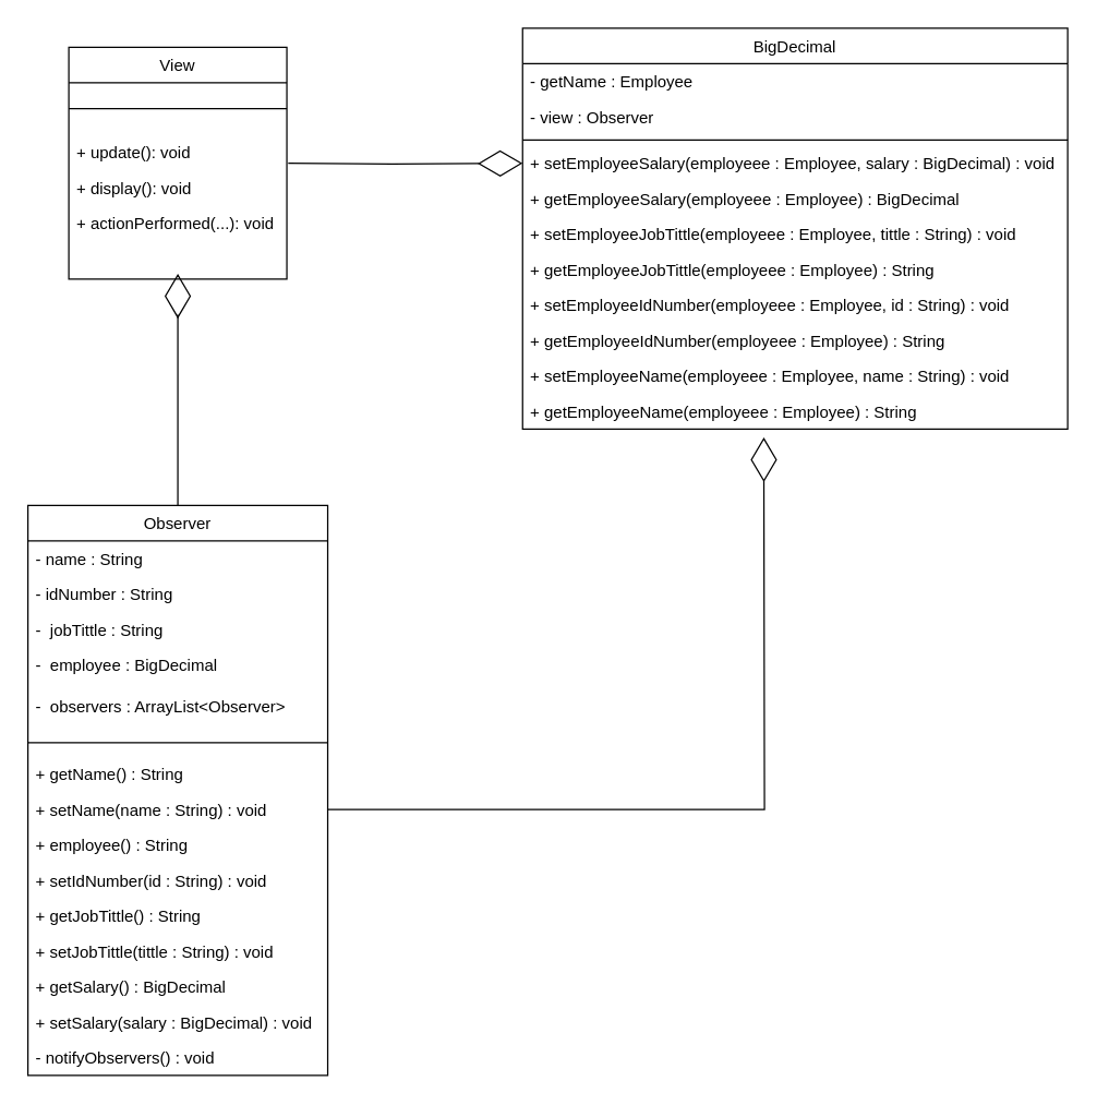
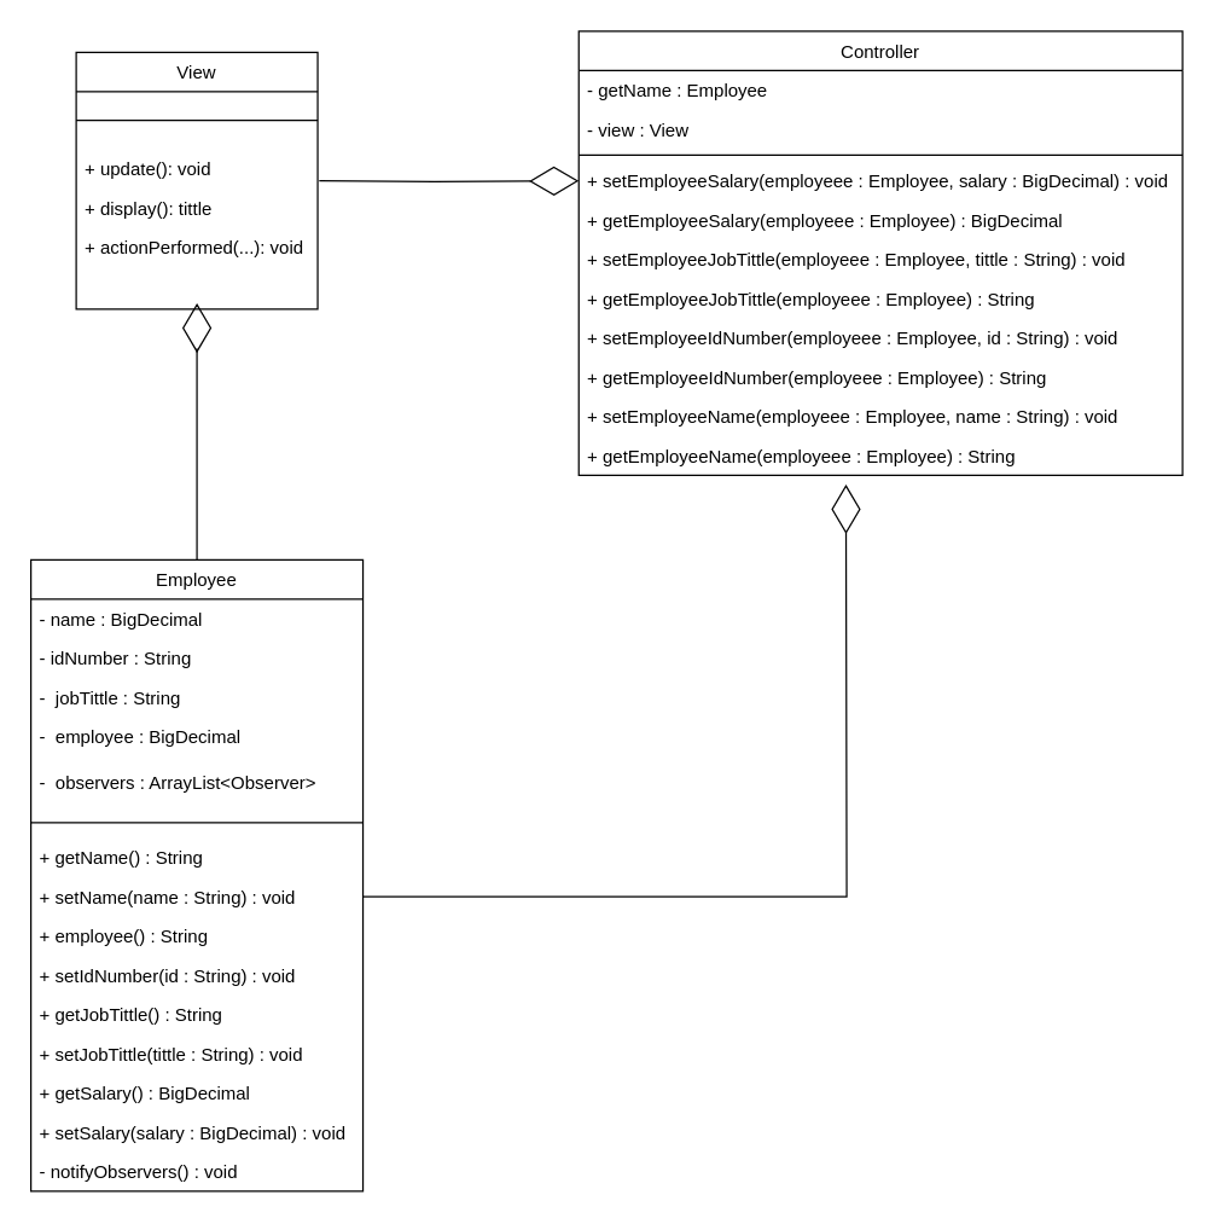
  <mxCell id="0" />
  <mxCell id="1" parent="0" />
  <mxCell id="2" style="edgeStyle=orthogonalEdgeStyle;rounded=0;orthogonalLoop=1;jettySize=auto;html=1;startArrow=none;startFill=0;endArrow=diamondThin;endFill=0;endSize=30;startSize=30;entryX=0;entryY=0.5;entryDx=0;entryDy=0;" edge="1" parent="1" target="29"><mxGeometry relative="1" as="geometry"><mxPoint x="211" y="119" as="sourcePoint" /><mxPoint x="363" y="119" as="targetPoint" /></mxGeometry></mxCell>
  <mxCell id="3" value="View" style="swimlane;fontStyle=0;align=center;verticalAlign=top;childLayout=stackLayout;horizontal=1;startSize=26;horizontalStack=0;resizeParent=1;resizeLast=0;collapsible=1;marginBottom=0;rounded=0;shadow=0;strokeWidth=1;" parent="1" vertex="1"><mxGeometry x="50" y="34" width="160" height="170" as="geometry"><mxRectangle x="230" y="140" width="160" height="26" as="alternateBounds" /></mxGeometry></mxCell>
  <mxCell id="4" value="" style="line;html=1;strokeWidth=1;align=left;verticalAlign=middle;spacingTop=-1;spacingLeft=3;spacingRight=3;rotatable=0;labelPosition=right;points=[];portConstraint=eastwest;" parent="3" vertex="1"><mxGeometry y="26" width="160" height="38" as="geometry" /></mxCell>
  <mxCell id="5" value="+ update(): void" style="text;align=left;verticalAlign=top;spacingLeft=4;spacingRight=4;overflow=hidden;rotatable=0;points=[[0,0.5],[1,0.5]];portConstraint=eastwest;" vertex="1" parent="3"><mxGeometry y="64" width="160" height="26" as="geometry" /></mxCell>
- <mxCell id="6" value="+ display(): void" style="text;align=left;verticalAlign=top;spacingLeft=4;spacingRight=4;overflow=hidden;rotatable=0;points=[[0,0.5],[1,0.5]];portConstraint=eastwest;" vertex="1" parent="3"><mxGeometry y="90" width="160" height="26" as="geometry" /></mxCell>
+ <mxCell id="6" value="+ display(): tittle" style="text;align=left;verticalAlign=top;spacingLeft=4;spacingRight=4;overflow=hidden;rotatable=0;points=[[0,0.5],[1,0.5]];portConstraint=eastwest;" vertex="1" parent="3"><mxGeometry y="90" width="160" height="26" as="geometry" /></mxCell>
  <mxCell id="7" value="+ actionPerformed(...): void" style="text;align=left;verticalAlign=top;spacingLeft=4;spacingRight=4;overflow=hidden;rotatable=0;points=[[0,0.5],[1,0.5]];portConstraint=eastwest;" vertex="1" parent="3"><mxGeometry y="116" width="160" height="26" as="geometry" /></mxCell>
  <mxCell id="8" style="edgeStyle=orthogonalEdgeStyle;rounded=0;orthogonalLoop=1;jettySize=auto;html=1;startArrow=none;startFill=0;endArrow=diamondThin;endFill=0;startSize=30;endSize=30;" edge="1" parent="1" source="9"><mxGeometry relative="1" as="geometry"><mxPoint x="130" y="200" as="targetPoint" /><Array as="points"><mxPoint x="130" y="230" /><mxPoint x="130" y="230" /></Array></mxGeometry></mxCell>
- <mxCell id="9" value="Observer" style="swimlane;fontStyle=0;align=center;verticalAlign=top;childLayout=stackLayout;horizontal=1;startSize=26;horizontalStack=0;resizeParent=1;resizeLast=0;collapsible=1;marginBottom=0;rounded=0;shadow=0;strokeWidth=1;" parent="1" vertex="1"><mxGeometry x="20" y="370" width="220" height="418" as="geometry"><mxRectangle x="340" y="380" width="170" height="26" as="alternateBounds" /></mxGeometry></mxCell>
- <mxCell id="10" value="- name : String" style="text;align=left;verticalAlign=top;spacingLeft=4;spacingRight=4;overflow=hidden;rotatable=0;points=[[0,0.5],[1,0.5]];portConstraint=eastwest;" parent="9" vertex="1"><mxGeometry y="26" width="220" height="26" as="geometry" /></mxCell>
+ <mxCell id="9" value="Employee" style="swimlane;fontStyle=0;align=center;verticalAlign=top;childLayout=stackLayout;horizontal=1;startSize=26;horizontalStack=0;resizeParent=1;resizeLast=0;collapsible=1;marginBottom=0;rounded=0;shadow=0;strokeWidth=1;" parent="1" vertex="1"><mxGeometry x="20" y="370" width="220" height="418" as="geometry"><mxRectangle x="340" y="380" width="170" height="26" as="alternateBounds" /></mxGeometry></mxCell>
+ <mxCell id="10" value="- name : BigDecimal" style="text;align=left;verticalAlign=top;spacingLeft=4;spacingRight=4;overflow=hidden;rotatable=0;points=[[0,0.5],[1,0.5]];portConstraint=eastwest;" parent="9" vertex="1"><mxGeometry y="26" width="220" height="26" as="geometry" /></mxCell>
  <mxCell id="11" value="- idNumber : String" style="text;align=left;verticalAlign=top;spacingLeft=4;spacingRight=4;overflow=hidden;rotatable=0;points=[[0,0.5],[1,0.5]];portConstraint=eastwest;" vertex="1" parent="9"><mxGeometry y="52" width="220" height="26" as="geometry" /></mxCell>
  <mxCell id="12" value="-  jobTittle : String" style="text;align=left;verticalAlign=top;spacingLeft=4;spacingRight=4;overflow=hidden;rotatable=0;points=[[0,0.5],[1,0.5]];portConstraint=eastwest;" vertex="1" parent="9"><mxGeometry y="78" width="220" height="26" as="geometry" /></mxCell>
  <mxCell id="13" value="-  employee : BigDecimal" style="text;align=left;verticalAlign=top;spacingLeft=4;spacingRight=4;overflow=hidden;rotatable=0;points=[[0,0.5],[1,0.5]];portConstraint=eastwest;" vertex="1" parent="9"><mxGeometry y="104" width="220" height="30" as="geometry" /></mxCell>
  <mxCell id="14" value="-  observers : ArrayList&lt;Observer&gt;" style="text;align=left;verticalAlign=top;spacingLeft=4;spacingRight=4;overflow=hidden;rotatable=0;points=[[0,0.5],[1,0.5]];portConstraint=eastwest;" vertex="1" parent="9"><mxGeometry y="134" width="220" height="30" as="geometry" /></mxCell>
  <mxCell id="15" value="" style="line;html=1;strokeWidth=1;align=left;verticalAlign=middle;spacingTop=-1;spacingLeft=3;spacingRight=3;rotatable=0;labelPosition=right;points=[];portConstraint=eastwest;fillStyle=auto;gradientColor=default;" parent="9" vertex="1"><mxGeometry y="164" width="220" height="20" as="geometry" /></mxCell>
  <mxCell id="16" value="+ getName() : String" style="text;align=left;verticalAlign=top;spacingLeft=4;spacingRight=4;overflow=hidden;rotatable=0;points=[[0,0.5],[1,0.5]];portConstraint=eastwest;fontStyle=0" vertex="1" parent="9"><mxGeometry y="184" width="220" height="26" as="geometry" /></mxCell>
  <mxCell id="17" value="+ setName(name : String) : void" style="text;align=left;verticalAlign=top;spacingLeft=4;spacingRight=4;overflow=hidden;rotatable=0;points=[[0,0.5],[1,0.5]];portConstraint=eastwest;fontStyle=0" vertex="1" parent="9"><mxGeometry y="210" width="220" height="26" as="geometry" /></mxCell>
  <mxCell id="18" value="+ employee() : String" style="text;align=left;verticalAlign=top;spacingLeft=4;spacingRight=4;overflow=hidden;rotatable=0;points=[[0,0.5],[1,0.5]];portConstraint=eastwest;fontStyle=0" vertex="1" parent="9"><mxGeometry y="236" width="220" height="26" as="geometry" /></mxCell>
  <mxCell id="19" value="+ setIdNumber(id : String) : void" style="text;align=left;verticalAlign=top;spacingLeft=4;spacingRight=4;overflow=hidden;rotatable=0;points=[[0,0.5],[1,0.5]];portConstraint=eastwest;fontStyle=0" vertex="1" parent="9"><mxGeometry y="262" width="220" height="26" as="geometry" /></mxCell>
  <mxCell id="20" value="+ getJobTittle() : String" style="text;align=left;verticalAlign=top;spacingLeft=4;spacingRight=4;overflow=hidden;rotatable=0;points=[[0,0.5],[1,0.5]];portConstraint=eastwest;fontStyle=0" vertex="1" parent="9"><mxGeometry y="288" width="220" height="26" as="geometry" /></mxCell>
  <mxCell id="21" value="+ setJobTittle(tittle : String) : void" style="text;align=left;verticalAlign=top;spacingLeft=4;spacingRight=4;overflow=hidden;rotatable=0;points=[[0,0.5],[1,0.5]];portConstraint=eastwest;fontStyle=0" vertex="1" parent="9"><mxGeometry y="314" width="220" height="26" as="geometry" /></mxCell>
  <mxCell id="22" value="+ getSalary() : BigDecimal" style="text;align=left;verticalAlign=top;spacingLeft=4;spacingRight=4;overflow=hidden;rotatable=0;points=[[0,0.5],[1,0.5]];portConstraint=eastwest;fontStyle=0" vertex="1" parent="9"><mxGeometry y="340" width="220" height="26" as="geometry" /></mxCell>
  <mxCell id="23" value="+ setSalary(salary : BigDecimal) : void" style="text;align=left;verticalAlign=top;spacingLeft=4;spacingRight=4;overflow=hidden;rotatable=0;points=[[0,0.5],[1,0.5]];portConstraint=eastwest;fontStyle=0" vertex="1" parent="9"><mxGeometry y="366" width="220" height="26" as="geometry" /></mxCell>
  <mxCell id="24" value="- notifyObservers() : void" style="text;align=left;verticalAlign=top;spacingLeft=4;spacingRight=4;overflow=hidden;rotatable=0;points=[[0,0.5],[1,0.5]];portConstraint=eastwest;fontStyle=0" vertex="1" parent="9"><mxGeometry y="392" width="220" height="26" as="geometry" /></mxCell>
- <mxCell id="25" value="BigDecimal" style="swimlane;fontStyle=0;align=center;verticalAlign=top;childLayout=stackLayout;horizontal=1;startSize=26;horizontalStack=0;resizeParent=1;resizeLast=0;collapsible=1;marginBottom=0;rounded=0;shadow=0;strokeWidth=1;" parent="1" vertex="1"><mxGeometry x="383" y="20" width="400" height="294" as="geometry"><mxRectangle x="550" y="140" width="160" height="26" as="alternateBounds" /></mxGeometry></mxCell>
+ <mxCell id="25" value="Controller" style="swimlane;fontStyle=0;align=center;verticalAlign=top;childLayout=stackLayout;horizontal=1;startSize=26;horizontalStack=0;resizeParent=1;resizeLast=0;collapsible=1;marginBottom=0;rounded=0;shadow=0;strokeWidth=1;" parent="1" vertex="1"><mxGeometry x="383" y="20" width="400" height="294" as="geometry"><mxRectangle x="550" y="140" width="160" height="26" as="alternateBounds" /></mxGeometry></mxCell>
  <mxCell id="26" value="- getName : Employee" style="text;align=left;verticalAlign=top;spacingLeft=4;spacingRight=4;overflow=hidden;rotatable=0;points=[[0,0.5],[1,0.5]];portConstraint=eastwest;rounded=0;shadow=0;html=0;" parent="25" vertex="1"><mxGeometry y="26" width="400" height="26" as="geometry" /></mxCell>
- <mxCell id="27" value="- view : Observer" style="text;align=left;verticalAlign=top;spacingLeft=4;spacingRight=4;overflow=hidden;rotatable=0;points=[[0,0.5],[1,0.5]];portConstraint=eastwest;rounded=0;shadow=0;html=0;" vertex="1" parent="25"><mxGeometry y="52" width="400" height="26" as="geometry" /></mxCell>
+ <mxCell id="27" value="- view : View" style="text;align=left;verticalAlign=top;spacingLeft=4;spacingRight=4;overflow=hidden;rotatable=0;points=[[0,0.5],[1,0.5]];portConstraint=eastwest;rounded=0;shadow=0;html=0;" vertex="1" parent="25"><mxGeometry y="52" width="400" height="26" as="geometry" /></mxCell>
  <mxCell id="28" value="" style="line;html=1;strokeWidth=1;align=left;verticalAlign=middle;spacingTop=-1;spacingLeft=3;spacingRight=3;rotatable=0;labelPosition=right;points=[];portConstraint=eastwest;" parent="25" vertex="1"><mxGeometry y="78" width="400" height="8" as="geometry" /></mxCell>
  <mxCell id="29" value="+ setEmployeeSalary(employeee : Employee, salary : BigDecimal) : void" style="text;align=left;verticalAlign=top;spacingLeft=4;spacingRight=4;overflow=hidden;rotatable=0;points=[[0,0.5],[1,0.5]];portConstraint=eastwest;fontStyle=0" vertex="1" parent="25"><mxGeometry y="86" width="400" height="26" as="geometry" /></mxCell>
  <mxCell id="30" value="+ getEmployeeSalary(employeee : Employee) : BigDecimal" style="text;align=left;verticalAlign=top;spacingLeft=4;spacingRight=4;overflow=hidden;rotatable=0;points=[[0,0.5],[1,0.5]];portConstraint=eastwest;fontStyle=0" vertex="1" parent="25"><mxGeometry y="112" width="400" height="26" as="geometry" /></mxCell>
  <mxCell id="31" value="+ setEmployeeJobTittle(employeee : Employee, tittle : String) : void" style="text;align=left;verticalAlign=top;spacingLeft=4;spacingRight=4;overflow=hidden;rotatable=0;points=[[0,0.5],[1,0.5]];portConstraint=eastwest;fontStyle=0" vertex="1" parent="25"><mxGeometry y="138" width="400" height="26" as="geometry" /></mxCell>
  <mxCell id="32" value="+ getEmployeeJobTittle(employeee : Employee) : String" style="text;align=left;verticalAlign=top;spacingLeft=4;spacingRight=4;overflow=hidden;rotatable=0;points=[[0,0.5],[1,0.5]];portConstraint=eastwest;fontStyle=0" vertex="1" parent="25"><mxGeometry y="164" width="400" height="26" as="geometry" /></mxCell>
  <mxCell id="33" value="+ setEmployeeIdNumber(employeee : Employee, id : String) : void" style="text;align=left;verticalAlign=top;spacingLeft=4;spacingRight=4;overflow=hidden;rotatable=0;points=[[0,0.5],[1,0.5]];portConstraint=eastwest;fontStyle=0" vertex="1" parent="25"><mxGeometry y="190" width="400" height="26" as="geometry" /></mxCell>
  <mxCell id="34" value="+ getEmployeeIdNumber(employeee : Employee) : String" style="text;align=left;verticalAlign=top;spacingLeft=4;spacingRight=4;overflow=hidden;rotatable=0;points=[[0,0.5],[1,0.5]];portConstraint=eastwest;fontStyle=0" vertex="1" parent="25"><mxGeometry y="216" width="400" height="26" as="geometry" /></mxCell>
  <mxCell id="35" value="+ setEmployeeName(employeee : Employee, name : String) : void" style="text;align=left;verticalAlign=top;spacingLeft=4;spacingRight=4;overflow=hidden;rotatable=0;points=[[0,0.5],[1,0.5]];portConstraint=eastwest;fontStyle=0" vertex="1" parent="25"><mxGeometry y="242" width="400" height="26" as="geometry" /></mxCell>
  <mxCell id="36" value="+ getEmployeeName(employeee : Employee) : String" style="text;align=left;verticalAlign=top;spacingLeft=4;spacingRight=4;overflow=hidden;rotatable=0;points=[[0,0.5],[1,0.5]];portConstraint=eastwest;fontStyle=0" vertex="1" parent="25"><mxGeometry y="268" width="400" height="26" as="geometry" /></mxCell>
  <mxCell id="37" style="edgeStyle=orthogonalEdgeStyle;rounded=0;orthogonalLoop=1;jettySize=auto;html=1;endArrow=diamondThin;endFill=0;endSize=30;" edge="1" parent="1" source="17"><mxGeometry relative="1" as="geometry"><mxPoint x="560" y="320" as="targetPoint" /></mxGeometry></mxCell>
